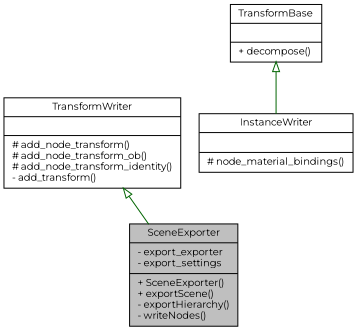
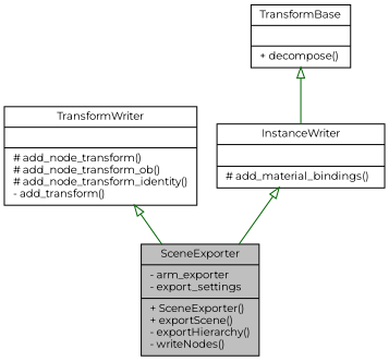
  digraph {
    fontname=Montserrat
    node [color=black fillcolor=white fontname=Montserrat fontsize=10 shape=record style=filled]
    edge [arrowtail=empty color=darkgreen dir=back fontname=Montserrat fontsize=10 labelfontname=Helvetica labelfontsize=10 style=solid]
-   n1 [fillcolor=grey75 fontcolor=black height=0.2 label="{SceneExporter\n|- export_exporter\l- export_settings\l|+ SceneExporter()\l+ exportScene()\l- exportHierarchy()\l- writeNodes()\l}" width=0.4]
+   n1 [fillcolor=grey75 fontcolor=black height=0.2 label="{SceneExporter\n|- arm_exporter\l- export_settings\l|+ SceneExporter()\l+ exportScene()\l- exportHierarchy()\l- writeNodes()\l}" width=0.4]
    n2 [height=0.2 label="{TransformWriter\n||# add_node_transform()\l# add_node_transform_ob()\l# add_node_transform_identity()\l- add_transform()\l}" width=0.4]
    n3 [height=0.2 label="{TransformBase\n||+ decompose()\l}" width=0.4]
-   n4 [height=0.2 label="{InstanceWriter\n||# node_material_bindings()\l}" width=0.4]
+   n4 [height=0.2 label="{InstanceWriter\n||# add_material_bindings()\l}" width=0.4]
    n2 -> n1
    n3 -> n4
+   n4 -> n1
  }
